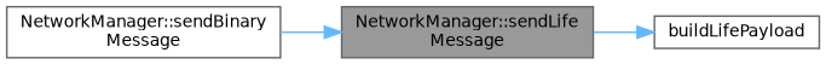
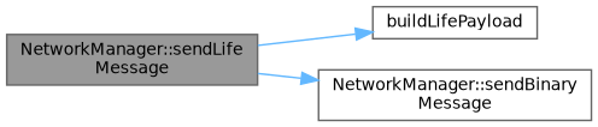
  digraph {
    rankdir=LR
    node [color=grey40 fillcolor=white fontname=Helvetica fontsize=10 shape=box style=filled]
    edge [color=steelblue1 fontname=Helvetica fontsize=10 labelfontname=Helvetica labelfontsize=10 style=solid]
    n1 [color=gray40 fillcolor=grey60 fontcolor=black height=0.2 label="NetworkManager::sendLife\lMessage" width=0.4]
    n2 [height=0.2 label=buildLifePayload width=0.4]
    n3 [height=0.2 label="NetworkManager::sendBinary\lMessage" width=0.4]
    n1 -> n2
-   n3 -> n1
+   n1 -> n3
  }
